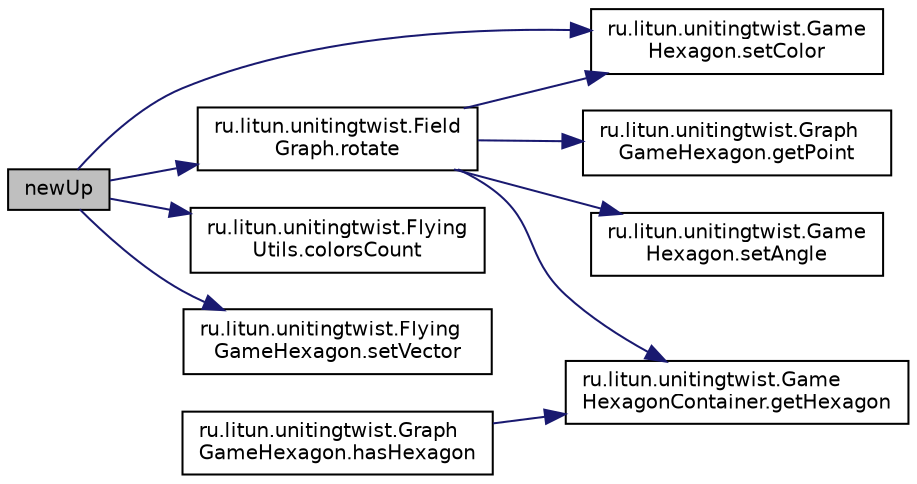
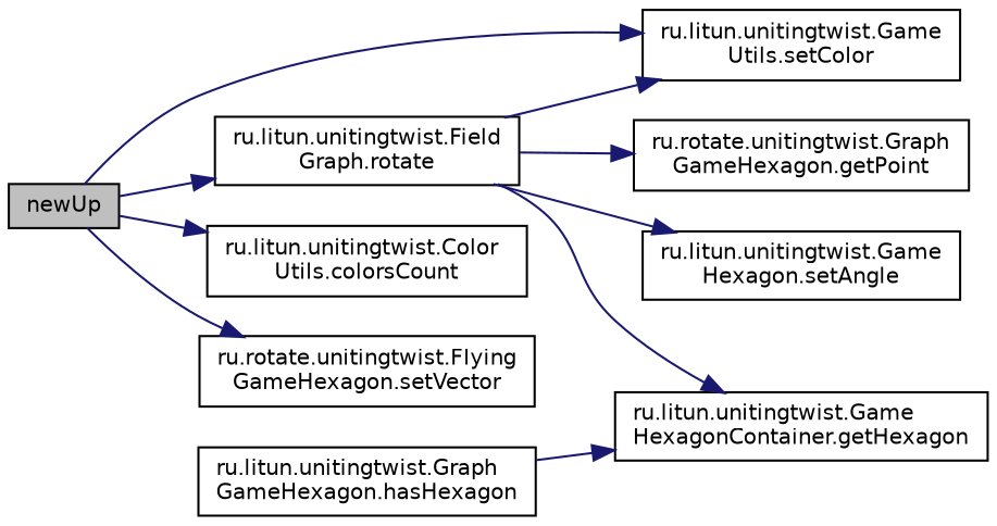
  digraph {
    rankdir=LR
    node [color=black fillcolor=white fontname=Helvetica fontsize=10 shape=record style=filled]
    edge [color=midnightblue fontname=Helvetica fontsize=10 labelfontname=Helvetica labelfontsize=10 style=solid]
    n1 [fillcolor=grey75 fontcolor=black height=0.2 label=newUp width=0.4]
    n2 [height=0.2 label="ru.litun.unitingtwist.Field\lGraph.rotate" width=0.4]
-   n3 [height=0.2 label="ru.litun.unitingtwist.Game\lHexagon.setColor" width=0.4]
-   n4 [height=0.2 label="ru.litun.unitingtwist.Flying\lUtils.colorsCount" width=0.4]
-   n5 [height=0.2 label="ru.litun.unitingtwist.Flying\lGameHexagon.setVector" width=0.4]
-   n6 [height=0.2 label="ru.litun.unitingtwist.Graph\lGameHexagon.getPoint" width=0.4]
+   n3 [height=0.2 label="ru.litun.unitingtwist.Game\lUtils.setColor" width=0.4]
+   n4 [height=0.2 label="ru.litun.unitingtwist.Color\lUtils.colorsCount" width=0.4]
+   n5 [height=0.2 label="ru.rotate.unitingtwist.Flying\lGameHexagon.setVector" width=0.4]
+   n6 [height=0.2 label="ru.rotate.unitingtwist.Graph\lGameHexagon.getPoint" width=0.4]
    n7 [height=0.2 label="ru.litun.unitingtwist.Game\lHexagonContainer.getHexagon" width=0.4]
    n8 [height=0.2 label="ru.litun.unitingtwist.Game\lHexagon.setAngle" width=0.4]
    n9 [height=0.2 label="ru.litun.unitingtwist.Graph\lGameHexagon.hasHexagon" width=0.4]
    n1 -> n2
    n1 -> n3
    n1 -> n4
    n1 -> n5
    n2 -> n3
    n2 -> n6
    n2 -> n7
    n2 -> n8
    n9 -> n7
  }
